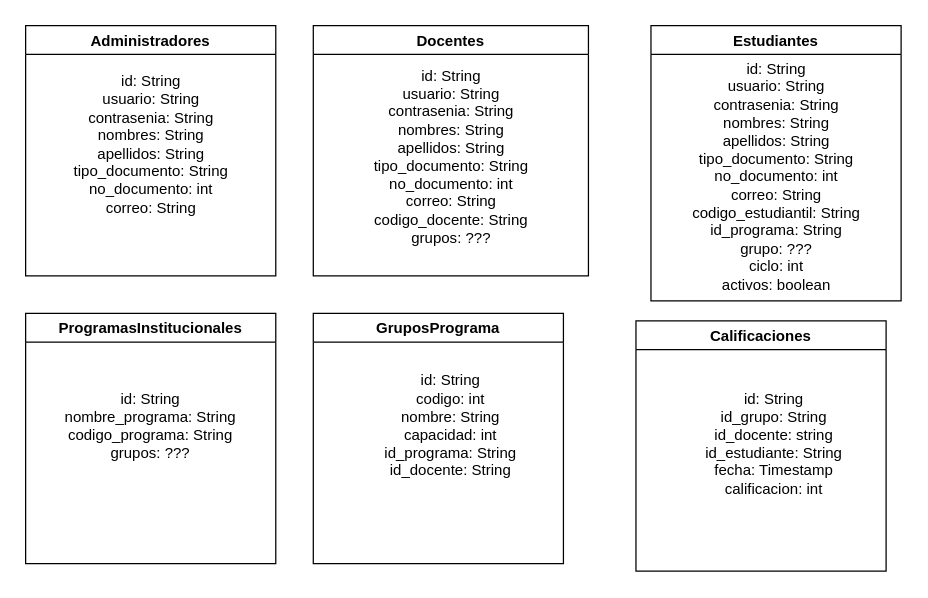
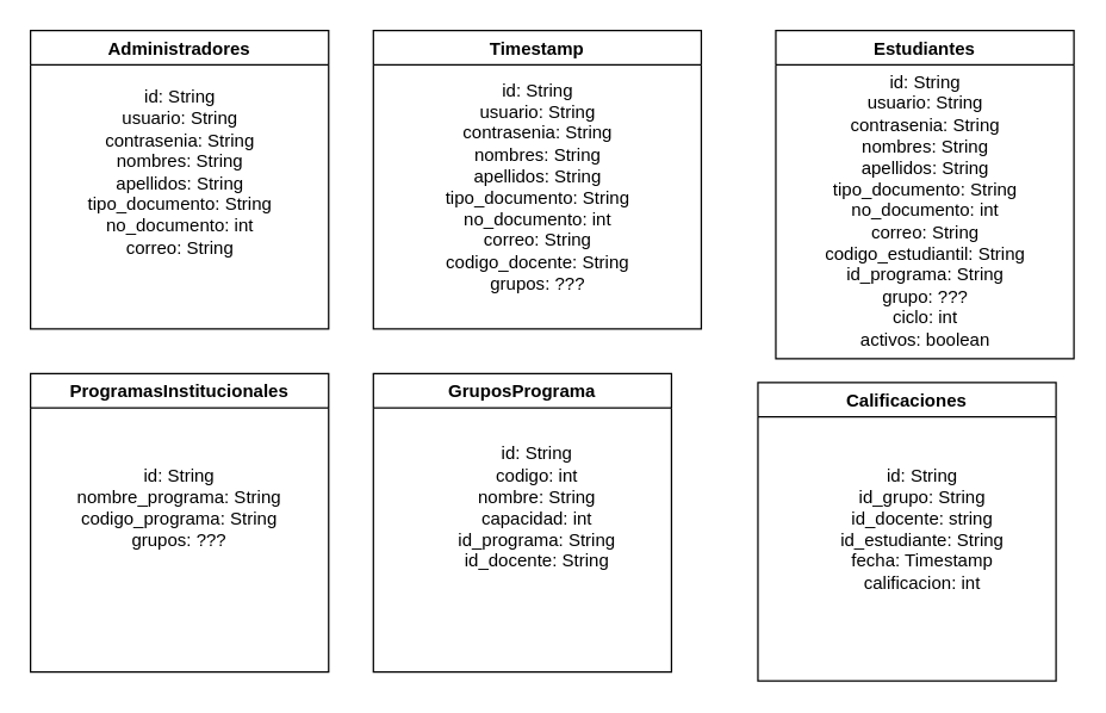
  <mxCell id="0" />
  <mxCell id="1" parent="0" />
  <mxCell id="2" value="Administradores" style="swimlane;" vertex="1" parent="1"><mxGeometry x="20" y="20" width="200" height="200" as="geometry"><mxRectangle x="280" y="130" width="130" height="23" as="alternateBounds" /></mxGeometry></mxCell>
  <mxCell id="3" value="id: String&lt;br&gt;usuario: String&lt;br&gt;contrasenia: String&lt;br&gt;nombres: String&lt;br&gt;apellidos: String&lt;br&gt;tipo_documento: String&lt;br&gt;no_documento: int&lt;br&gt;correo: String&lt;br&gt;" style="text;html=1;align=center;verticalAlign=middle;resizable=0;points=[];autosize=1;strokeColor=none;" vertex="1" parent="2"><mxGeometry x="30" y="40" width="140" height="110" as="geometry" /></mxCell>
- <mxCell id="4" value="Docentes" style="swimlane;" vertex="1" parent="1"><mxGeometry x="250" y="20" width="220" height="200" as="geometry" /></mxCell>
+ <mxCell id="4" value="Timestamp" style="swimlane;" vertex="1" parent="1"><mxGeometry x="250" y="20" width="220" height="200" as="geometry" /></mxCell>
  <mxCell id="5" value="id: String&lt;br&gt;usuario: String&lt;br&gt;contrasenia: String&lt;br&gt;nombres: String&lt;br&gt;apellidos: String&lt;br&gt;tipo_documento: String&lt;br&gt;no_documento: int&lt;br&gt;correo: String&lt;br&gt;codigo_docente: String&lt;br&gt;grupos: ???" style="text;html=1;align=center;verticalAlign=middle;resizable=0;points=[];autosize=1;strokeColor=none;" vertex="1" parent="4"><mxGeometry x="40" y="35" width="140" height="140" as="geometry" /></mxCell>
  <mxCell id="6" value="Estudiantes" style="swimlane;" vertex="1" parent="1"><mxGeometry x="520" y="20" width="200" height="220" as="geometry" /></mxCell>
  <mxCell id="7" value="id: String&lt;br&gt;usuario: String&lt;br&gt;contrasenia: String&lt;br&gt;nombres: String&lt;br&gt;apellidos: String&lt;br&gt;tipo_documento: String&lt;br&gt;no_documento: int&lt;br&gt;correo: String&lt;br&gt;codigo_estudiantil: String&lt;br&gt;id_programa: String&lt;br&gt;grupo: ???&lt;br&gt;ciclo: int&lt;br&gt;activos: boolean" style="text;html=1;align=center;verticalAlign=middle;resizable=0;points=[];autosize=1;strokeColor=none;" vertex="1" parent="6"><mxGeometry x="25" y="31" width="150" height="180" as="geometry" /></mxCell>
  <mxCell id="8" value="ProgramasInstitucionales" style="swimlane;" vertex="1" parent="1"><mxGeometry x="20" y="250" width="200" height="200" as="geometry" /></mxCell>
  <mxCell id="9" value="id: String&lt;br&gt;nombre_programa: String&lt;br&gt;codigo_programa: String&lt;br&gt;grupos: ???" style="text;html=1;strokeColor=none;fillColor=none;align=center;verticalAlign=middle;whiteSpace=wrap;rounded=0;" vertex="1" parent="8"><mxGeometry x="25" y="80" width="150" height="20" as="geometry" /></mxCell>
  <mxCell id="10" value="GruposPrograma" style="swimlane;" vertex="1" parent="1"><mxGeometry x="250" y="250" width="200" height="200" as="geometry" /></mxCell>
  <mxCell id="11" value="id: String&lt;br&gt;codigo: int&lt;br&gt;nombre: String&lt;br&gt;capacidad: int&lt;br&gt;id_programa: String&lt;br&gt;id_docente: String" style="text;html=1;strokeColor=none;fillColor=none;align=center;verticalAlign=middle;whiteSpace=wrap;rounded=0;" vertex="1" parent="10"><mxGeometry x="40" y="80" width="140" height="20" as="geometry" /></mxCell>
  <mxCell id="12" value="Calificaciones" style="swimlane;" vertex="1" parent="1"><mxGeometry x="508" y="256" width="200" height="200" as="geometry" /></mxCell>
  <mxCell id="13" value="&lt;br&gt;&lt;br&gt;id: String&lt;br&gt;id_grupo: String&lt;br&gt;id_docente: string&lt;br&gt;id_estudiante: String&lt;br&gt;fecha: Timestamp&lt;br&gt;calificacion: int" style="text;html=1;strokeColor=none;fillColor=none;align=center;verticalAlign=middle;whiteSpace=wrap;rounded=0;" vertex="1" parent="12"><mxGeometry x="52" y="74" width="117" height="20" as="geometry" /></mxCell>
